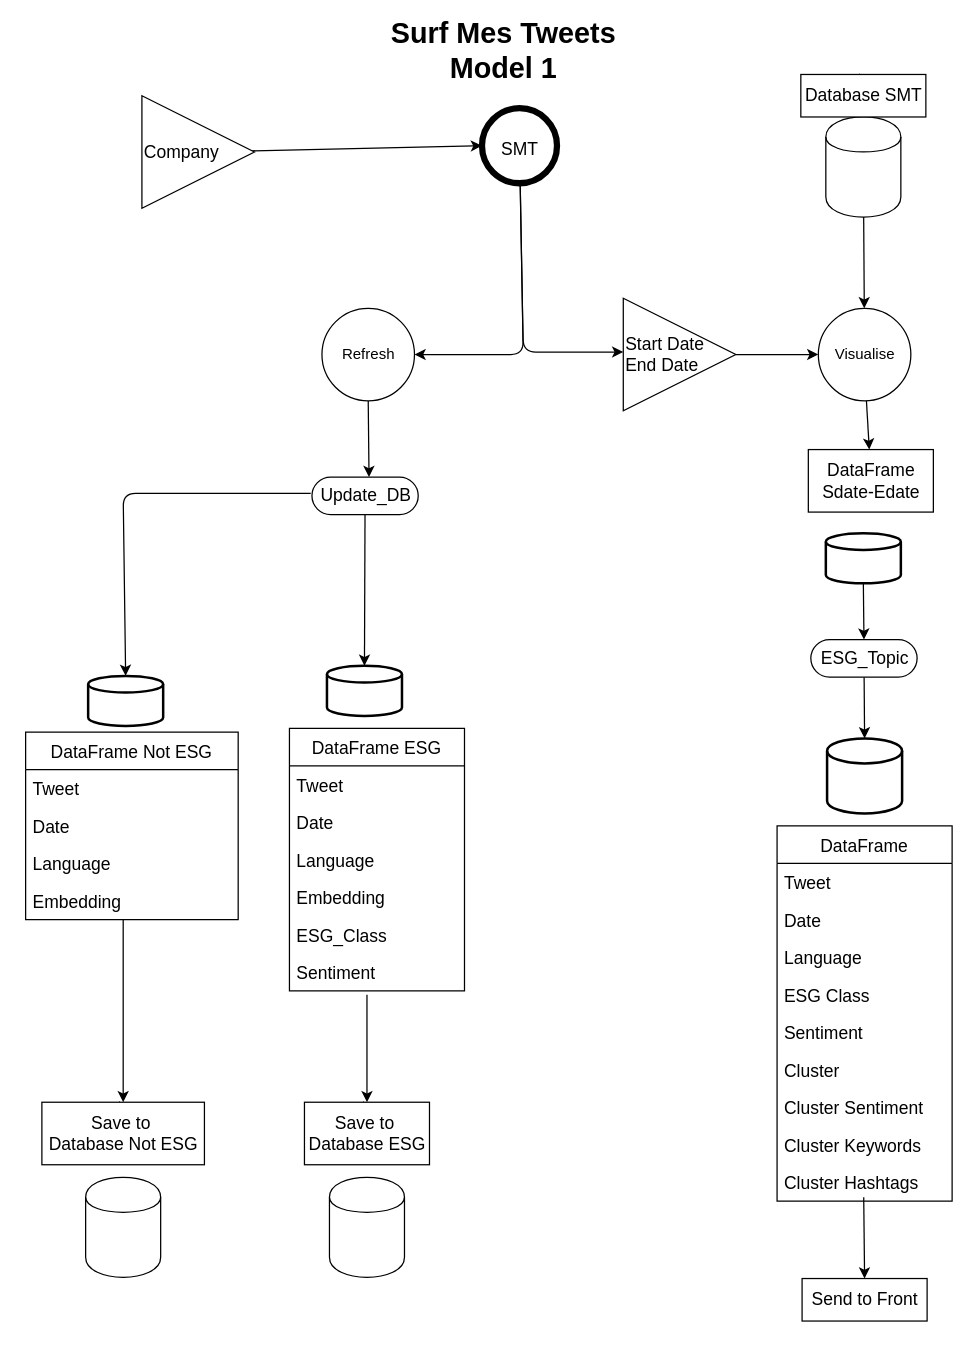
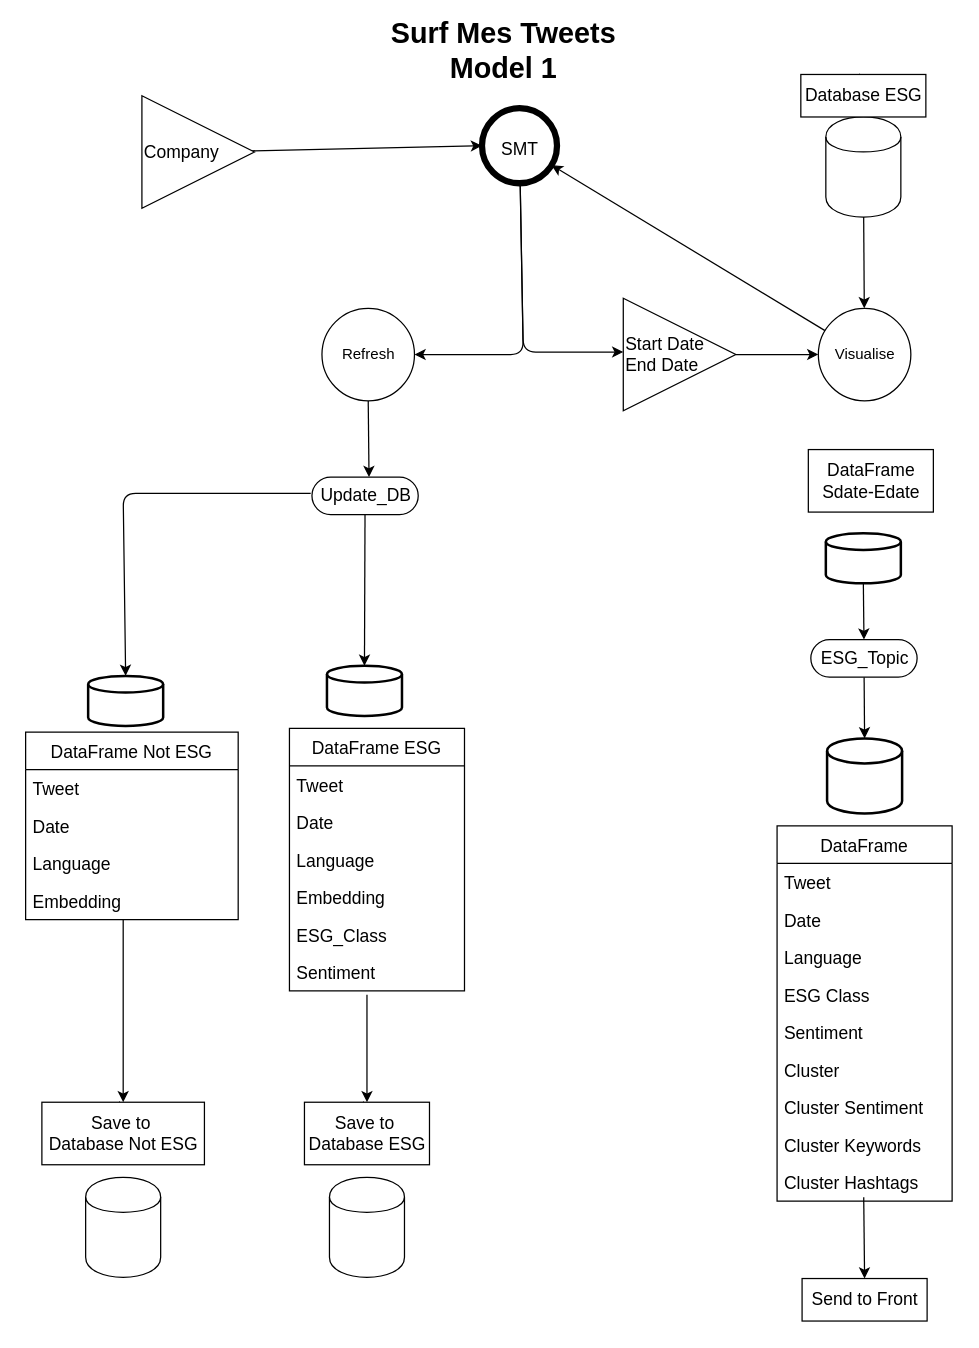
  <mxCell id="0" />
  <mxCell id="1" parent="0" />
  <mxCell id="2" value="&lt;font style=&quot;font-size: 23px&quot;&gt;&lt;b&gt;Surf Mes Tweets&lt;br&gt;Model 1&lt;/b&gt;&lt;br&gt;&lt;/font&gt;" style="text;html=1;align=center;verticalAlign=middle;resizable=0;points=[];autosize=1;strokeColor=none;fillColor=none;" parent="1" vertex="1"><mxGeometry x="307" y="20" width="190" height="40" as="geometry" /></mxCell>
- <mxCell id="3" style="edgeStyle=none;html=1;fontSize=14;" parent="1" source="4" target="47" edge="1"><mxGeometry relative="1" as="geometry" /></mxCell>
+ <mxCell id="3" style="edgeStyle=none;html=1;fontSize=14;" parent="1" source="4" target="9" edge="1"><mxGeometry relative="1" as="geometry" /></mxCell>
  <mxCell id="4" value="Visualise" style="shape=ellipse;html=1;dashed=0;whitespace=wrap;aspect=fixed;perimeter=ellipsePerimeter;" parent="1" vertex="1"><mxGeometry x="654" y="246" width="74" height="74" as="geometry" /></mxCell>
  <mxCell id="5" style="edgeStyle=none;html=1;entryX=0;entryY=0.5;entryDx=0;entryDy=0;fontSize=14;" parent="1" source="6" target="9" edge="1"><mxGeometry relative="1" as="geometry" /></mxCell>
  <mxCell id="6" value="Company" style="triangle;whiteSpace=wrap;html=1;fontSize=14;align=left;" parent="1" vertex="1"><mxGeometry x="113" y="76" width="90" height="90" as="geometry" /></mxCell>
  <mxCell id="7" style="edgeStyle=none;html=1;fontSize=14;" parent="1" source="9" edge="1"><mxGeometry relative="1" as="geometry"><mxPoint x="498" y="281" as="targetPoint" /><Array as="points"><mxPoint x="418" y="281" /></Array></mxGeometry></mxCell>
  <mxCell id="8" style="edgeStyle=none;html=1;entryX=1;entryY=0.5;entryDx=0;entryDy=0;fontSize=14;" parent="1" source="9" target="11" edge="1"><mxGeometry relative="1" as="geometry"><Array as="points"><mxPoint x="418" y="283" /></Array></mxGeometry></mxCell>
  <mxCell id="9" value="&lt;font style=&quot;font-size: 14px&quot;&gt;SMT&lt;/font&gt;" style="shape=ellipse;html=1;dashed=0;whitespace=wrap;aspect=fixed;strokeWidth=5;perimeter=ellipsePerimeter;fontSize=23;" parent="1" vertex="1"><mxGeometry x="385" y="86" width="60" height="60" as="geometry" /></mxCell>
  <mxCell id="10" value="" style="edgeStyle=none;html=1;fontSize=14;entryX=0.537;entryY=0;entryDx=0;entryDy=0;entryPerimeter=0;" parent="1" source="11" target="14" edge="1"><mxGeometry relative="1" as="geometry"><mxPoint x="303" y="365" as="targetPoint" /></mxGeometry></mxCell>
  <mxCell id="11" value="Refresh" style="shape=ellipse;html=1;dashed=0;whitespace=wrap;aspect=fixed;perimeter=ellipsePerimeter;" parent="1" vertex="1"><mxGeometry x="257" y="246" width="74" height="74" as="geometry" /></mxCell>
  <mxCell id="12" style="edgeStyle=none;html=1;entryX=0.5;entryY=0;entryDx=0;entryDy=0;entryPerimeter=0;fontSize=14;" parent="1" source="14" target="15" edge="1"><mxGeometry relative="1" as="geometry" /></mxCell>
  <mxCell id="13" style="edgeStyle=none;html=1;fontSize=14;entryX=0.5;entryY=0;entryDx=0;entryDy=0;entryPerimeter=0;" parent="1" target="32" edge="1"><mxGeometry relative="1" as="geometry"><mxPoint x="98" y="469" as="targetPoint" /><mxPoint x="248" y="394" as="sourcePoint" /><Array as="points"><mxPoint x="98" y="394" /></Array></mxGeometry></mxCell>
  <mxCell id="14" value="Update_DB" style="html=1;dashed=0;whitespace=wrap;shape=mxgraph.dfd.start;fontSize=14;" parent="1" vertex="1"><mxGeometry x="249" y="381" width="85" height="30" as="geometry" /></mxCell>
  <mxCell id="15" value="" style="strokeWidth=2;html=1;shape=mxgraph.flowchart.database;whiteSpace=wrap;fontSize=14;" parent="1" vertex="1"><mxGeometry x="261" y="532" width="60" height="40" as="geometry" /></mxCell>
  <mxCell id="16" value="DataFrame ESG" style="swimlane;fontStyle=0;childLayout=stackLayout;horizontal=1;startSize=30;horizontalStack=0;resizeParent=1;resizeParentMax=0;resizeLast=0;collapsible=1;marginBottom=0;fontSize=14;" parent="1" vertex="1"><mxGeometry x="231" y="582" width="140" height="210" as="geometry" /></mxCell>
  <mxCell id="17" value="Tweet" style="text;strokeColor=none;fillColor=none;align=left;verticalAlign=middle;spacingLeft=4;spacingRight=4;overflow=hidden;points=[[0,0.5],[1,0.5]];portConstraint=eastwest;rotatable=0;fontSize=14;" parent="16" vertex="1"><mxGeometry y="30" width="140" height="30" as="geometry" /></mxCell>
  <mxCell id="18" value="Date" style="text;strokeColor=none;fillColor=none;align=left;verticalAlign=middle;spacingLeft=4;spacingRight=4;overflow=hidden;points=[[0,0.5],[1,0.5]];portConstraint=eastwest;rotatable=0;fontSize=14;" parent="16" vertex="1"><mxGeometry y="60" width="140" height="30" as="geometry" /></mxCell>
  <mxCell id="19" value="Language" style="text;strokeColor=none;fillColor=none;align=left;verticalAlign=middle;spacingLeft=4;spacingRight=4;overflow=hidden;points=[[0,0.5],[1,0.5]];portConstraint=eastwest;rotatable=0;fontSize=14;" parent="16" vertex="1"><mxGeometry y="90" width="140" height="30" as="geometry" /></mxCell>
  <mxCell id="20" value="Embedding" style="text;strokeColor=none;fillColor=none;align=left;verticalAlign=middle;spacingLeft=4;spacingRight=4;overflow=hidden;points=[[0,0.5],[1,0.5]];portConstraint=eastwest;rotatable=0;fontSize=14;" parent="16" vertex="1"><mxGeometry y="120" width="140" height="30" as="geometry" /></mxCell>
  <mxCell id="21" value="ESG_Class" style="text;strokeColor=none;fillColor=none;align=left;verticalAlign=middle;spacingLeft=4;spacingRight=4;overflow=hidden;points=[[0,0.5],[1,0.5]];portConstraint=eastwest;rotatable=0;fontSize=14;" parent="16" vertex="1"><mxGeometry y="150" width="140" height="30" as="geometry" /></mxCell>
  <mxCell id="22" value="Sentiment" style="text;strokeColor=none;fillColor=none;align=left;verticalAlign=middle;spacingLeft=4;spacingRight=4;overflow=hidden;points=[[0,0.5],[1,0.5]];portConstraint=eastwest;rotatable=0;fontSize=14;" parent="16" vertex="1"><mxGeometry y="180" width="140" height="30" as="geometry" /></mxCell>
  <mxCell id="23" style="edgeStyle=none;html=1;entryX=0.5;entryY=0;entryDx=0;entryDy=0;fontSize=14;startArrow=none;" parent="1" source="26" edge="1"><mxGeometry relative="1" as="geometry"><mxPoint x="290" y="740" as="sourcePoint" /><mxPoint x="290" y="880" as="targetPoint" /></mxGeometry></mxCell>
  <mxCell id="24" value="" style="shape=cylinder;whiteSpace=wrap;html=1;boundedLbl=1;backgroundOutline=1;fontSize=14;" parent="1" vertex="1"><mxGeometry x="263" y="941" width="60" height="80" as="geometry" /></mxCell>
  <mxCell id="25" style="edgeStyle=none;html=1;entryX=0.5;entryY=0;entryDx=0;entryDy=0;fontSize=14;" parent="1" target="26" edge="1"><mxGeometry relative="1" as="geometry"><mxPoint x="293" y="795" as="sourcePoint" /></mxGeometry></mxCell>
  <mxCell id="26" value="Save to&amp;nbsp;&lt;br&gt;Database ESG" style="html=1;dashed=0;whitespace=wrap;fontSize=14;" parent="1" vertex="1"><mxGeometry x="243" y="881" width="100" height="50" as="geometry" /></mxCell>
  <mxCell id="27" value="DataFrame Not ESG" style="swimlane;fontStyle=0;childLayout=stackLayout;horizontal=1;startSize=30;horizontalStack=0;resizeParent=1;resizeParentMax=0;resizeLast=0;collapsible=1;marginBottom=0;fontSize=14;" parent="1" vertex="1"><mxGeometry x="20" y="585" width="170" height="150" as="geometry" /></mxCell>
  <mxCell id="28" value="Tweet" style="text;strokeColor=none;fillColor=none;align=left;verticalAlign=middle;spacingLeft=4;spacingRight=4;overflow=hidden;points=[[0,0.5],[1,0.5]];portConstraint=eastwest;rotatable=0;fontSize=14;" parent="27" vertex="1"><mxGeometry y="30" width="170" height="30" as="geometry" /></mxCell>
  <mxCell id="29" value="Date" style="text;strokeColor=none;fillColor=none;align=left;verticalAlign=middle;spacingLeft=4;spacingRight=4;overflow=hidden;points=[[0,0.5],[1,0.5]];portConstraint=eastwest;rotatable=0;fontSize=14;" parent="27" vertex="1"><mxGeometry y="60" width="170" height="30" as="geometry" /></mxCell>
  <mxCell id="30" value="Language" style="text;strokeColor=none;fillColor=none;align=left;verticalAlign=middle;spacingLeft=4;spacingRight=4;overflow=hidden;points=[[0,0.5],[1,0.5]];portConstraint=eastwest;rotatable=0;fontSize=14;" parent="27" vertex="1"><mxGeometry y="90" width="170" height="30" as="geometry" /></mxCell>
  <mxCell id="31" value="Embedding" style="text;strokeColor=none;fillColor=none;align=left;verticalAlign=middle;spacingLeft=4;spacingRight=4;overflow=hidden;points=[[0,0.5],[1,0.5]];portConstraint=eastwest;rotatable=0;fontSize=14;" parent="27" vertex="1"><mxGeometry y="120" width="170" height="30" as="geometry" /></mxCell>
  <mxCell id="32" value="" style="strokeWidth=2;html=1;shape=mxgraph.flowchart.database;whiteSpace=wrap;fontSize=14;" parent="1" vertex="1"><mxGeometry x="70" y="540" width="60" height="40" as="geometry" /></mxCell>
  <mxCell id="33" style="edgeStyle=none;html=1;entryX=0.5;entryY=0;entryDx=0;entryDy=0;fontSize=14;startArrow=none;" parent="1" source="36" edge="1"><mxGeometry relative="1" as="geometry"><mxPoint x="95" y="740" as="sourcePoint" /><mxPoint x="95" y="880" as="targetPoint" /></mxGeometry></mxCell>
  <mxCell id="34" value="" style="shape=cylinder;whiteSpace=wrap;html=1;boundedLbl=1;backgroundOutline=1;fontSize=14;" parent="1" vertex="1"><mxGeometry x="68" y="941" width="60" height="80" as="geometry" /></mxCell>
  <mxCell id="35" style="edgeStyle=none;html=1;entryX=0.5;entryY=0;entryDx=0;entryDy=0;fontSize=14;exitX=0.459;exitY=1;exitDx=0;exitDy=0;exitPerimeter=0;" parent="1" source="31" target="36" edge="1"><mxGeometry relative="1" as="geometry"><mxPoint x="8" y="775" as="sourcePoint" /></mxGeometry></mxCell>
  <mxCell id="36" value="Save to&amp;nbsp;&lt;br&gt;Database Not ESG" style="html=1;dashed=0;whitespace=wrap;fontSize=14;" parent="1" vertex="1"><mxGeometry x="33" y="881" width="130" height="50" as="geometry" /></mxCell>
  <mxCell id="37" style="edgeStyle=none;html=1;entryX=0.5;entryY=0;entryDx=0;entryDy=0;fontSize=14;startArrow=none;" parent="1" source="40" edge="1"><mxGeometry relative="1" as="geometry"><mxPoint x="687" y="-82" as="sourcePoint" /><mxPoint x="687" y="58" as="targetPoint" /></mxGeometry></mxCell>
  <mxCell id="38" style="edgeStyle=none;html=1;fontSize=14;" parent="1" source="39" target="4" edge="1"><mxGeometry relative="1" as="geometry" /></mxCell>
  <mxCell id="39" value="" style="shape=cylinder;whiteSpace=wrap;html=1;boundedLbl=1;backgroundOutline=1;fontSize=14;" parent="1" vertex="1"><mxGeometry x="660" y="93" width="60" height="80" as="geometry" /></mxCell>
- <mxCell id="40" value="Database SMT" style="html=1;dashed=0;whitespace=wrap;fontSize=14;" parent="1" vertex="1"><mxGeometry x="640" y="59" width="100" height="34" as="geometry" /></mxCell>
+ <mxCell id="40" value="Database ESG" style="html=1;dashed=0;whitespace=wrap;fontSize=14;" parent="1" vertex="1"><mxGeometry x="640" y="59" width="100" height="34" as="geometry" /></mxCell>
  <mxCell id="41" style="edgeStyle=none;html=1;fontSize=14;" parent="1" source="42" target="4" edge="1"><mxGeometry relative="1" as="geometry"><mxPoint x="688" y="283" as="targetPoint" /></mxGeometry></mxCell>
  <mxCell id="42" value="Start Date&lt;br&gt;End Date" style="triangle;whiteSpace=wrap;html=1;fontSize=14;align=left;" parent="1" vertex="1"><mxGeometry x="498" y="238" width="90" height="90" as="geometry" /></mxCell>
  <mxCell id="43" value="" style="strokeWidth=2;html=1;shape=mxgraph.flowchart.database;whiteSpace=wrap;fontSize=14;" parent="1" vertex="1"><mxGeometry x="660" y="426" width="60" height="40" as="geometry" /></mxCell>
  <mxCell id="44" style="edgeStyle=none;html=1;fontSize=14;entryX=0.5;entryY=0.5;entryDx=0;entryDy=-15;entryPerimeter=0;exitX=0.5;exitY=1;exitDx=0;exitDy=0;exitPerimeter=0;" parent="1" source="43" target="46" edge="1"><mxGeometry relative="1" as="geometry"><mxPoint x="691" y="638" as="sourcePoint" /><mxPoint x="547" y="668" as="targetPoint" /></mxGeometry></mxCell>
  <mxCell id="45" style="edgeStyle=none;html=1;entryX=0.5;entryY=0;entryDx=0;entryDy=0;entryPerimeter=0;fontSize=14;" parent="1" source="46" target="48" edge="1"><mxGeometry relative="1" as="geometry" /></mxCell>
  <mxCell id="46" value="ESG_Topic" style="html=1;dashed=0;whitespace=wrap;shape=mxgraph.dfd.start;fontSize=14;" parent="1" vertex="1"><mxGeometry x="648" y="511" width="85" height="30" as="geometry" /></mxCell>
  <mxCell id="47" value="DataFrame&lt;br&gt;Sdate-Edate" style="html=1;dashed=0;whitespace=wrap;fontSize=14;" parent="1" vertex="1"><mxGeometry x="646" y="359" width="100" height="50" as="geometry" /></mxCell>
  <mxCell id="48" value="" style="strokeWidth=2;html=1;shape=mxgraph.flowchart.database;whiteSpace=wrap;fontSize=14;" parent="1" vertex="1"><mxGeometry x="661" y="590" width="60" height="60" as="geometry" /></mxCell>
  <mxCell id="49" value="DataFrame" style="swimlane;fontStyle=0;childLayout=stackLayout;horizontal=1;startSize=30;horizontalStack=0;resizeParent=1;resizeParentMax=0;resizeLast=0;collapsible=1;marginBottom=0;fontSize=14;" parent="1" vertex="1"><mxGeometry x="621" y="660" width="140" height="300" as="geometry" /></mxCell>
  <mxCell id="50" value="Tweet" style="text;strokeColor=none;fillColor=none;align=left;verticalAlign=middle;spacingLeft=4;spacingRight=4;overflow=hidden;points=[[0,0.5],[1,0.5]];portConstraint=eastwest;rotatable=0;fontSize=14;" parent="49" vertex="1"><mxGeometry y="30" width="140" height="30" as="geometry" /></mxCell>
  <mxCell id="51" value="Date" style="text;strokeColor=none;fillColor=none;align=left;verticalAlign=middle;spacingLeft=4;spacingRight=4;overflow=hidden;points=[[0,0.5],[1,0.5]];portConstraint=eastwest;rotatable=0;fontSize=14;" parent="49" vertex="1"><mxGeometry y="60" width="140" height="30" as="geometry" /></mxCell>
  <mxCell id="52" value="Language" style="text;strokeColor=none;fillColor=none;align=left;verticalAlign=middle;spacingLeft=4;spacingRight=4;overflow=hidden;points=[[0,0.5],[1,0.5]];portConstraint=eastwest;rotatable=0;fontSize=14;" parent="49" vertex="1"><mxGeometry y="90" width="140" height="30" as="geometry" /></mxCell>
  <mxCell id="53" value="ESG Class" style="text;strokeColor=none;fillColor=none;align=left;verticalAlign=middle;spacingLeft=4;spacingRight=4;overflow=hidden;points=[[0,0.5],[1,0.5]];portConstraint=eastwest;rotatable=0;fontSize=14;" parent="49" vertex="1"><mxGeometry y="120" width="140" height="30" as="geometry" /></mxCell>
  <mxCell id="54" value="Sentiment" style="text;strokeColor=none;fillColor=none;align=left;verticalAlign=middle;spacingLeft=4;spacingRight=4;overflow=hidden;points=[[0,0.5],[1,0.5]];portConstraint=eastwest;rotatable=0;fontSize=14;" parent="49" vertex="1"><mxGeometry y="150" width="140" height="30" as="geometry" /></mxCell>
  <mxCell id="55" value="Cluster" style="text;strokeColor=none;fillColor=none;align=left;verticalAlign=middle;spacingLeft=4;spacingRight=4;overflow=hidden;points=[[0,0.5],[1,0.5]];portConstraint=eastwest;rotatable=0;fontSize=14;" parent="49" vertex="1"><mxGeometry y="180" width="140" height="30" as="geometry" /></mxCell>
  <mxCell id="56" value="Cluster Sentiment" style="text;strokeColor=none;fillColor=none;align=left;verticalAlign=middle;spacingLeft=4;spacingRight=4;overflow=hidden;points=[[0,0.5],[1,0.5]];portConstraint=eastwest;rotatable=0;fontSize=14;" parent="49" vertex="1"><mxGeometry y="210" width="140" height="30" as="geometry" /></mxCell>
  <mxCell id="57" value="Cluster Keywords" style="text;strokeColor=none;fillColor=none;align=left;verticalAlign=middle;spacingLeft=4;spacingRight=4;overflow=hidden;points=[[0,0.5],[1,0.5]];portConstraint=eastwest;rotatable=0;fontSize=14;" parent="49" vertex="1"><mxGeometry y="240" width="140" height="30" as="geometry" /></mxCell>
  <mxCell id="58" value="Cluster Hashtags" style="text;strokeColor=none;fillColor=none;align=left;verticalAlign=middle;spacingLeft=4;spacingRight=4;overflow=hidden;points=[[0,0.5],[1,0.5]];portConstraint=eastwest;rotatable=0;fontSize=14;" parent="49" vertex="1"><mxGeometry y="270" width="140" height="30" as="geometry" /></mxCell>
  <mxCell id="59" style="edgeStyle=none;html=1;fontSize=14;entryX=0.5;entryY=0;entryDx=0;entryDy=0;exitX=0.495;exitY=0.901;exitDx=0;exitDy=0;exitPerimeter=0;" parent="1" source="58" target="60" edge="1"><mxGeometry relative="1" as="geometry"><mxPoint x="647" y="990" as="sourcePoint" /></mxGeometry></mxCell>
  <mxCell id="60" value="Send to Front" style="html=1;dashed=0;whitespace=wrap;fontSize=14;" parent="1" vertex="1"><mxGeometry x="641" y="1022" width="100" height="34" as="geometry" /></mxCell>
